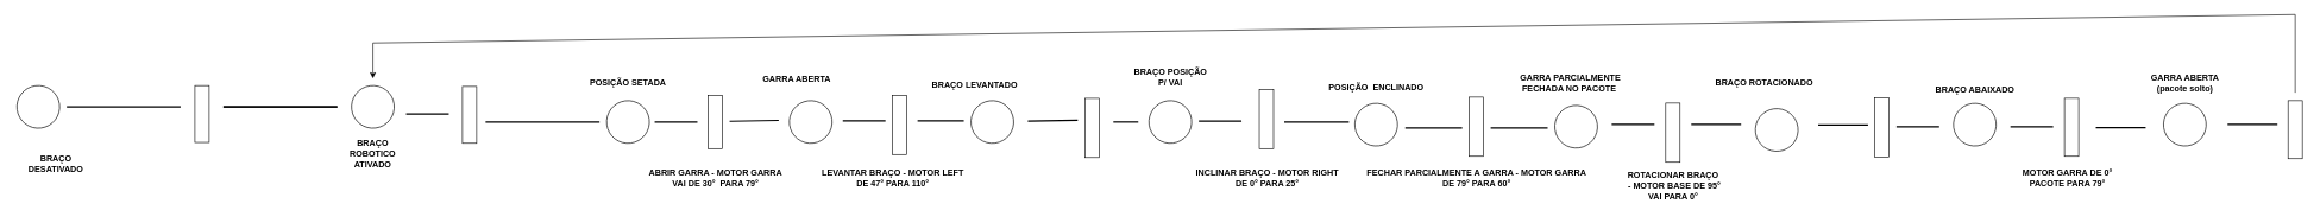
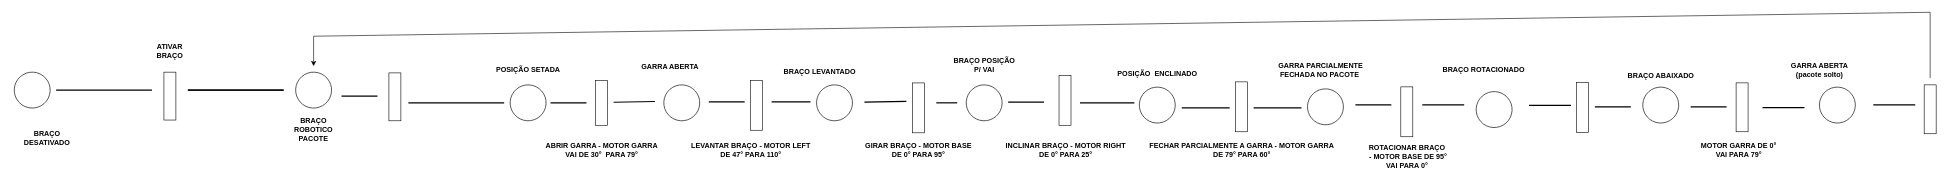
  <mxCell id="0" />
  <mxCell id="1" parent="0" />
  <mxCell id="2" value="" style="ellipse;whiteSpace=wrap;html=1;aspect=fixed;rotation=15;" parent="1" vertex="1"><mxGeometry x="20" y="120" width="60" height="60" as="geometry" /></mxCell>
  <mxCell id="3" value="&lt;b&gt;BRAÇO DESATIVADO&lt;/b&gt;" style="text;html=1;strokeColor=none;fillColor=none;align=center;verticalAlign=middle;whiteSpace=wrap;rounded=0;" parent="1" vertex="1"><mxGeometry x="45" y="215" width="60" height="30" as="geometry" /></mxCell>
  <mxCell id="4" value="" style="line;strokeWidth=2;html=1;" parent="1" vertex="1"><mxGeometry x="90" y="145" width="160" height="10" as="geometry" /></mxCell>
  <mxCell id="5" value="" style="html=1;points=[[0,0,0,0,5],[0,1,0,0,-5],[1,0,0,0,5],[1,1,0,0,-5]];perimeter=orthogonalPerimeter;outlineConnect=0;targetShapes=umlLifeline;portConstraint=eastwest;newEdgeStyle={&quot;curved&quot;:0,&quot;rounded&quot;:0};" parent="1" vertex="1"><mxGeometry x="270" y="120" width="20" height="80" as="geometry" /></mxCell>
+ <mxCell id="6" value="&lt;b&gt;ATIVAR BRAÇO&lt;/b&gt;" style="text;html=1;strokeColor=none;fillColor=none;align=center;verticalAlign=middle;whiteSpace=wrap;rounded=0;" parent="1" vertex="1"><mxGeometry x="250" y="70" width="60" height="30" as="geometry" /></mxCell>
  <mxCell id="7" value="" style="line;strokeWidth=2;html=1;" parent="1" vertex="1"><mxGeometry x="310" y="145" width="160" height="10" as="geometry" /></mxCell>
  <mxCell id="8" value="" style="ellipse;whiteSpace=wrap;html=1;aspect=fixed;rotation=15;" parent="1" vertex="1"><mxGeometry x="490.002" y="120.002" width="60" height="60" as="geometry" /></mxCell>
- <mxCell id="9" value="&lt;b&gt;BRAÇO ROBOTICO&lt;br&gt;ATIVADO&lt;br&gt;&lt;/b&gt;" style="text;html=1;strokeColor=none;fillColor=none;align=center;verticalAlign=middle;whiteSpace=wrap;rounded=0;" parent="1" vertex="1"><mxGeometry x="490" y="201.25" width="60" height="30" as="geometry" /></mxCell>
+ <mxCell id="9" value="&lt;b&gt;BRAÇO ROBOTICO&lt;br&gt;PACOTE&lt;br&gt;&lt;/b&gt;" style="text;html=1;strokeColor=none;fillColor=none;align=center;verticalAlign=middle;whiteSpace=wrap;rounded=0;" parent="1" vertex="1"><mxGeometry x="490" y="201.25" width="60" height="30" as="geometry" /></mxCell>
  <mxCell id="10" value="" style="line;strokeWidth=2;html=1;" parent="1" vertex="1"><mxGeometry x="310" y="145" width="160" height="10" as="geometry" /></mxCell>
  <mxCell id="11" value="" style="html=1;points=[[0,0,0,0,5],[0,1,0,0,-5],[1,0,0,0,5],[1,1,0,0,-5]];perimeter=orthogonalPerimeter;outlineConnect=0;targetShapes=umlLifeline;portConstraint=eastwest;newEdgeStyle={&quot;curved&quot;:0,&quot;rounded&quot;:0};" parent="1" vertex="1"><mxGeometry x="645.77" y="121.25" width="20" height="80" as="geometry" /></mxCell>
  <mxCell id="12" value="" style="line;strokeWidth=2;html=1;rotation=0;" parent="1" vertex="1"><mxGeometry x="566.64" y="155" width="60" height="10" as="geometry" /></mxCell>
  <mxCell id="13" value="" style="ellipse;whiteSpace=wrap;html=1;aspect=fixed;rotation=15;" parent="1" vertex="1"><mxGeometry x="848.272" y="141.252" width="60" height="60" as="geometry" /></mxCell>
  <mxCell id="14" value="" style="line;strokeWidth=2;html=1;rotation=0;" parent="1" vertex="1"><mxGeometry x="678.27" y="166.25" width="160" height="10" as="geometry" /></mxCell>
  <mxCell id="15" value="&lt;b style=&quot;border-color: var(--border-color);&quot;&gt;POSIÇÃO SETADA&lt;/b&gt;" style="text;html=1;align=center;verticalAlign=middle;resizable=0;points=[];autosize=1;strokeColor=none;fillColor=none;" parent="1" vertex="1"><mxGeometry x="813.27" y="101.25" width="130" height="30" as="geometry" /></mxCell>
  <mxCell id="16" value="" style="line;strokeWidth=2;html=1;rotation=0;" parent="1" vertex="1"><mxGeometry x="915.77" y="166.25" width="60" height="10" as="geometry" /></mxCell>
  <mxCell id="17" value="" style="html=1;points=[[0,0,0,0,5],[0,1,0,0,-5],[1,0,0,0,5],[1,1,0,0,-5]];perimeter=orthogonalPerimeter;outlineConnect=0;targetShapes=umlLifeline;portConstraint=eastwest;newEdgeStyle={&quot;curved&quot;:0,&quot;rounded&quot;:0};" parent="1" vertex="1"><mxGeometry x="990.77" y="133.75" width="20" height="75" as="geometry" /></mxCell>
  <mxCell id="18" value="&lt;b&gt;ABRIR GARRA - MOTOR GARRA &lt;br&gt;VAI DE 30°&amp;nbsp; PARA 79°&lt;/b&gt;" style="text;html=1;align=center;verticalAlign=middle;resizable=0;points=[];autosize=1;strokeColor=none;fillColor=none;" parent="1" vertex="1"><mxGeometry x="895.77" y="230" width="210" height="40" as="geometry" /></mxCell>
  <mxCell id="19" value="" style="ellipse;whiteSpace=wrap;html=1;aspect=fixed;rotation=15;" parent="1" vertex="1"><mxGeometry x="1104.912" y="141.252" width="60" height="60" as="geometry" /></mxCell>
  <mxCell id="20" value="&lt;b&gt;GARRA ABERTA&lt;/b&gt;" style="text;html=1;align=center;verticalAlign=middle;resizable=0;points=[];autosize=1;strokeColor=none;fillColor=none;" parent="1" vertex="1"><mxGeometry x="1054.91" y="96.25" width="120" height="30" as="geometry" /></mxCell>
  <mxCell id="21" value="" style="html=1;points=[[0,0,0,0,5],[0,1,0,0,-5],[1,0,0,0,5],[1,1,0,0,-5]];perimeter=orthogonalPerimeter;outlineConnect=0;targetShapes=umlLifeline;portConstraint=eastwest;newEdgeStyle={&quot;curved&quot;:0,&quot;rounded&quot;:0};rotation=0;" parent="1" vertex="1"><mxGeometry x="1250" y="133.75" width="20" height="83.32" as="geometry" /></mxCell>
  <mxCell id="22" value="" style="line;strokeWidth=2;html=1;rotation=-1;" parent="1" vertex="1"><mxGeometry x="1021" y="164.66" width="69" height="10" as="geometry" /></mxCell>
  <mxCell id="23" value="&lt;b&gt;LEVANTAR BRAÇO - MOTOR LEFT&lt;br&gt;DE 47° PARA 110°&lt;/b&gt;" style="text;html=1;align=center;verticalAlign=middle;resizable=0;points=[];autosize=1;strokeColor=none;fillColor=none;" parent="1" vertex="1"><mxGeometry x="1140" y="230" width="220" height="40" as="geometry" /></mxCell>
  <mxCell id="24" value="" style="ellipse;whiteSpace=wrap;html=1;aspect=fixed;rotation=15;" parent="1" vertex="1"><mxGeometry x="1360.002" y="141.252" width="60" height="60" as="geometry" /></mxCell>
  <mxCell id="25" value="&lt;b&gt;BRAÇO LEVANTADO&lt;/b&gt;" style="text;html=1;align=center;verticalAlign=middle;resizable=0;points=[];autosize=1;strokeColor=none;fillColor=none;" parent="1" vertex="1"><mxGeometry x="1295" y="103.75" width="140" height="30" as="geometry" /></mxCell>
  <mxCell id="26" value="" style="line;strokeWidth=2;html=1;rotation=0;" parent="1" vertex="1"><mxGeometry x="1180" y="164.66" width="60" height="10" as="geometry" /></mxCell>
  <mxCell id="27" value="" style="html=1;points=[[0,0,0,0,5],[0,1,0,0,-5],[1,0,0,0,5],[1,1,0,0,-5]];perimeter=orthogonalPerimeter;outlineConnect=0;targetShapes=umlLifeline;portConstraint=eastwest;newEdgeStyle={&quot;curved&quot;:0,&quot;rounded&quot;:0};rotation=0;" parent="1" vertex="1"><mxGeometry x="1520" y="138" width="20" height="83.32" as="geometry" /></mxCell>
  <mxCell id="28" value="" style="line;strokeWidth=2;html=1;rotation=0;" parent="1" vertex="1"><mxGeometry x="1285" y="164.66" width="65" height="10" as="geometry" /></mxCell>
+ <mxCell id="29" value="&lt;b&gt;GIRAR BRAÇO - MOTOR BASE&lt;br&gt;DE 0° PARA 95°&lt;/b&gt;" style="text;html=1;align=center;verticalAlign=middle;resizable=0;points=[];autosize=1;strokeColor=none;fillColor=none;" parent="1" vertex="1"><mxGeometry x="1430" y="230" width="200" height="40" as="geometry" /></mxCell>
  <mxCell id="30" value="" style="ellipse;whiteSpace=wrap;html=1;aspect=fixed;rotation=15;" parent="1" vertex="1"><mxGeometry x="1610.002" y="141.252" width="60" height="60" as="geometry" /></mxCell>
  <mxCell id="31" value="&lt;b&gt;BRAÇO POSIÇÃO&lt;br&gt;P/ VAI&lt;br&gt;&lt;/b&gt;" style="text;html=1;align=center;verticalAlign=middle;resizable=0;points=[];autosize=1;strokeColor=none;fillColor=none;" parent="1" vertex="1"><mxGeometry x="1575" y="88" width="130" height="40" as="geometry" /></mxCell>
  <mxCell id="32" value="" style="line;strokeWidth=2;html=1;rotation=-1;" parent="1" vertex="1"><mxGeometry x="1440" y="164.57" width="70" height="10" as="geometry" /></mxCell>
  <mxCell id="33" value="" style="html=1;points=[[0,0,0,0,5],[0,1,0,0,-5],[1,0,0,0,5],[1,1,0,0,-5]];perimeter=orthogonalPerimeter;outlineConnect=0;targetShapes=umlLifeline;portConstraint=eastwest;newEdgeStyle={&quot;curved&quot;:0,&quot;rounded&quot;:0};rotation=0;" parent="1" vertex="1"><mxGeometry x="2060" y="136.25" width="20" height="83.32" as="geometry" /></mxCell>
  <mxCell id="34" value="&lt;b&gt;FECHAR PARCIALMENTE A GARRA - MOTOR GARRA&lt;br&gt;DE 79° PARA 60°&lt;/b&gt;" style="text;html=1;align=center;verticalAlign=middle;resizable=0;points=[];autosize=1;strokeColor=none;fillColor=none;" parent="1" vertex="1"><mxGeometry x="1905" y="230" width="330" height="40" as="geometry" /></mxCell>
  <mxCell id="35" value="" style="ellipse;whiteSpace=wrap;html=1;aspect=fixed;rotation=15;" parent="1" vertex="1"><mxGeometry x="2180.002" y="147.912" width="60" height="60" as="geometry" /></mxCell>
  <mxCell id="36" value="&lt;b&gt;&amp;nbsp;GARRA PARCIALMENTE&lt;br&gt;FECHADA NO PACOTE&lt;br&gt;&lt;/b&gt;" style="text;html=1;align=center;verticalAlign=middle;resizable=0;points=[];autosize=1;strokeColor=none;fillColor=none;" parent="1" vertex="1"><mxGeometry x="2115" y="96.25" width="170" height="40" as="geometry" /></mxCell>
  <mxCell id="37" value="" style="html=1;points=[[0,0,0,0,5],[0,1,0,0,-5],[1,0,0,0,5],[1,1,0,0,-5]];perimeter=orthogonalPerimeter;outlineConnect=0;targetShapes=umlLifeline;portConstraint=eastwest;newEdgeStyle={&quot;curved&quot;:0,&quot;rounded&quot;:0};rotation=-180;" parent="1" vertex="1"><mxGeometry x="2335.87" y="144.59" width="20" height="83.32" as="geometry" /></mxCell>
  <mxCell id="38" value="" style="line;strokeWidth=2;html=1;rotation=0;" parent="1" vertex="1"><mxGeometry x="2371.73" y="169.59" width="70" height="10" as="geometry" /></mxCell>
  <mxCell id="39" value="" style="line;strokeWidth=2;html=1;rotation=0;" parent="1" vertex="1"><mxGeometry x="2260" y="169.59" width="60" height="10" as="geometry" /></mxCell>
  <mxCell id="40" value="&lt;b&gt;ROTACIONAR BRAÇO&lt;br&gt;&amp;nbsp;- MOTOR BASE DE 95°&lt;br&gt;VAI PARA 0°&lt;br&gt;&lt;/b&gt;" style="text;html=1;align=center;verticalAlign=middle;resizable=0;points=[];autosize=1;strokeColor=none;fillColor=none;" parent="1" vertex="1"><mxGeometry x="2265.87" y="231.25" width="160" height="60" as="geometry" /></mxCell>
  <mxCell id="41" value="" style="ellipse;whiteSpace=wrap;html=1;aspect=fixed;rotation=15;" parent="1" vertex="1"><mxGeometry x="2461.732" y="152.502" width="60" height="60" as="geometry" /></mxCell>
  <mxCell id="42" value="&lt;b&gt;BRAÇO ROTACIONADO&lt;br&gt;&lt;/b&gt;" style="text;html=1;align=center;verticalAlign=middle;resizable=0;points=[];autosize=1;strokeColor=none;fillColor=none;" parent="1" vertex="1"><mxGeometry x="2394.14" y="101.25" width="160" height="30" as="geometry" /></mxCell>
  <mxCell id="43" value="" style="html=1;points=[[0,0,0,0,5],[0,1,0,0,-5],[1,0,0,0,5],[1,1,0,0,-5]];perimeter=orthogonalPerimeter;outlineConnect=0;targetShapes=umlLifeline;portConstraint=eastwest;newEdgeStyle={&quot;curved&quot;:0,&quot;rounded&quot;:0};rotation=-180;" parent="1" vertex="1"><mxGeometry x="2629.14" y="137.51" width="20" height="83.32" as="geometry" /></mxCell>
  <mxCell id="44" value="" style="line;strokeWidth=2;html=1;rotation=0;" parent="1" vertex="1"><mxGeometry x="2550" y="170.41" width="70" height="10" as="geometry" /></mxCell>
  <mxCell id="45" value="" style="line;strokeWidth=2;html=1;rotation=0;" parent="1" vertex="1"><mxGeometry x="2660" y="172.91" width="60" height="10" as="geometry" /></mxCell>
  <mxCell id="46" value="" style="ellipse;whiteSpace=wrap;html=1;aspect=fixed;rotation=15;" parent="1" vertex="1"><mxGeometry x="2740.002" y="145.002" width="60" height="60" as="geometry" /></mxCell>
  <mxCell id="47" value="&lt;b&gt;BRAÇO ABAIXADO&lt;br&gt;&lt;/b&gt;" style="text;html=1;align=center;verticalAlign=middle;resizable=0;points=[];autosize=1;strokeColor=none;fillColor=none;" parent="1" vertex="1"><mxGeometry x="2705" y="111.25" width="130" height="30" as="geometry" /></mxCell>
  <mxCell id="48" value="" style="html=1;points=[[0,0,0,0,5],[0,1,0,0,-5],[1,0,0,0,5],[1,1,0,0,-5]];perimeter=orthogonalPerimeter;outlineConnect=0;targetShapes=umlLifeline;portConstraint=eastwest;newEdgeStyle={&quot;curved&quot;:0,&quot;rounded&quot;:0};rotation=0;" parent="1" vertex="1"><mxGeometry x="1765" y="125.43" width="20" height="83.32" as="geometry" /></mxCell>
  <mxCell id="49" value="" style="line;strokeWidth=2;html=1;rotation=0;" parent="1" vertex="1"><mxGeometry x="1560" y="166.25" width="35" height="10" as="geometry" /></mxCell>
  <mxCell id="50" value="" style="ellipse;whiteSpace=wrap;html=1;aspect=fixed;rotation=15;" parent="1" vertex="1"><mxGeometry x="1899.142" y="145.002" width="60" height="60" as="geometry" /></mxCell>
  <mxCell id="51" value="&lt;b&gt;INCLINAR BRAÇO - MOTOR RIGHT&lt;br&gt;DE 0° PARA 25°&lt;/b&gt;" style="text;html=1;align=center;verticalAlign=middle;resizable=0;points=[];autosize=1;strokeColor=none;fillColor=none;" parent="1" vertex="1"><mxGeometry x="1665.86" y="230" width="220" height="40" as="geometry" /></mxCell>
  <mxCell id="52" value="&lt;b&gt;POSIÇÃO&amp;nbsp; ENCLINADO&lt;br&gt;&lt;/b&gt;" style="text;html=1;align=center;verticalAlign=middle;resizable=0;points=[];autosize=1;strokeColor=none;fillColor=none;" parent="1" vertex="1"><mxGeometry x="1854.14" y="107.51" width="150" height="30" as="geometry" /></mxCell>
  <mxCell id="53" value="" style="html=1;points=[[0,0,0,0,5],[0,1,0,0,-5],[1,0,0,0,5],[1,1,0,0,-5]];perimeter=orthogonalPerimeter;outlineConnect=0;targetShapes=umlLifeline;portConstraint=eastwest;newEdgeStyle={&quot;curved&quot;:0,&quot;rounded&quot;:0};rotation=-180;" parent="1" vertex="1"><mxGeometry x="2895.87" y="137.91" width="20" height="81.66" as="geometry" /></mxCell>
  <mxCell id="54" value="" style="line;strokeWidth=2;html=1;rotation=0;" parent="1" vertex="1"><mxGeometry x="2940" y="174.17" width="70" height="10" as="geometry" /></mxCell>
  <mxCell id="55" value="" style="line;strokeWidth=2;html=1;rotation=0;" parent="1" vertex="1"><mxGeometry x="2820" y="172.91" width="60" height="10" as="geometry" /></mxCell>
- <mxCell id="56" value="&lt;b&gt;MOTOR GARRA DE 0°&lt;br&gt;PACOTE PARA 79°&lt;br&gt;&lt;/b&gt;" style="text;html=1;align=center;verticalAlign=middle;resizable=0;points=[];autosize=1;strokeColor=none;fillColor=none;" parent="1" vertex="1"><mxGeometry x="2825" y="230" width="150" height="40" as="geometry" /></mxCell>
+ <mxCell id="56" value="&lt;b&gt;MOTOR GARRA DE 0°&lt;br&gt;VAI PARA 79°&lt;br&gt;&lt;/b&gt;" style="text;html=1;align=center;verticalAlign=middle;resizable=0;points=[];autosize=1;strokeColor=none;fillColor=none;" parent="1" vertex="1"><mxGeometry x="2825" y="230" width="150" height="40" as="geometry" /></mxCell>
  <mxCell id="57" value="" style="ellipse;whiteSpace=wrap;html=1;aspect=fixed;rotation=15;" parent="1" vertex="1"><mxGeometry x="3035.002" y="145.002" width="60" height="60" as="geometry" /></mxCell>
- <mxCell id="58" value="&lt;b&gt;GARRA ABERTA&lt;br&gt;(pacote solto)&lt;br&gt;&lt;/b&gt;" style="text;html=1;align=center;verticalAlign=middle;resizable=0;points=[];autosize=1;strokeColor=none;fillColor=none;" parent="1" vertex="1"><mxGeometry x="3005" y="96.25" width="120" height="40" as="geometry" /></mxCell>
+ <mxCell id="58" value="&lt;b&gt;GARRA ABERTA&lt;br&gt;(pacote solto)&lt;br&gt;&lt;/b&gt;" style="text;html=1;align=center;verticalAlign=middle;resizable=0;points=[];autosize=1;strokeColor=none;fillColor=none;" parent="1" vertex="1"><mxGeometry x="2975" y="96.25" width="120" height="40" as="geometry" /></mxCell>
  <mxCell id="59" value="" style="line;strokeWidth=2;html=1;rotation=0;" parent="1" vertex="1"><mxGeometry x="2090" y="174.57" width="80" height="10" as="geometry" /></mxCell>
  <mxCell id="60" value="" style="line;strokeWidth=2;html=1;rotation=0;" parent="1" vertex="1"><mxGeometry x="1970" y="174.57" width="80" height="10" as="geometry" /></mxCell>
  <mxCell id="61" value="" style="line;strokeWidth=2;html=1;rotation=0;" parent="1" vertex="1"><mxGeometry x="1800" y="166.25" width="90.86" height="10" as="geometry" /></mxCell>
  <mxCell id="62" value="" style="line;strokeWidth=2;html=1;rotation=0;" parent="1" vertex="1"><mxGeometry x="1680" y="165" width="60" height="10" as="geometry" /></mxCell>
  <mxCell id="63" value="" style="html=1;points=[[0,0,0,0,5],[0,1,0,0,-5],[1,0,0,0,5],[1,1,0,0,-5]];perimeter=orthogonalPerimeter;outlineConnect=0;targetShapes=umlLifeline;portConstraint=eastwest;newEdgeStyle={&quot;curved&quot;:0,&quot;rounded&quot;:0};rotation=-180;" parent="1" vertex="1"><mxGeometry x="3210" y="141.25" width="20" height="81.66" as="geometry" /></mxCell>
  <mxCell id="64" value="" style="line;strokeWidth=2;html=1;rotation=0;" parent="1" vertex="1"><mxGeometry x="3125" y="169.59" width="70" height="10" as="geometry" /></mxCell>
  <mxCell id="65" value="" style="endArrow=classic;html=1;rounded=0;" parent="1" edge="1"><mxGeometry width="50" height="50" relative="1" as="geometry"><mxPoint x="3220" y="130" as="sourcePoint" /><mxPoint x="520" y="110" as="targetPoint" /><Array as="points"><mxPoint x="3220" y="20" /><mxPoint x="520" y="60" /></Array></mxGeometry></mxCell>
